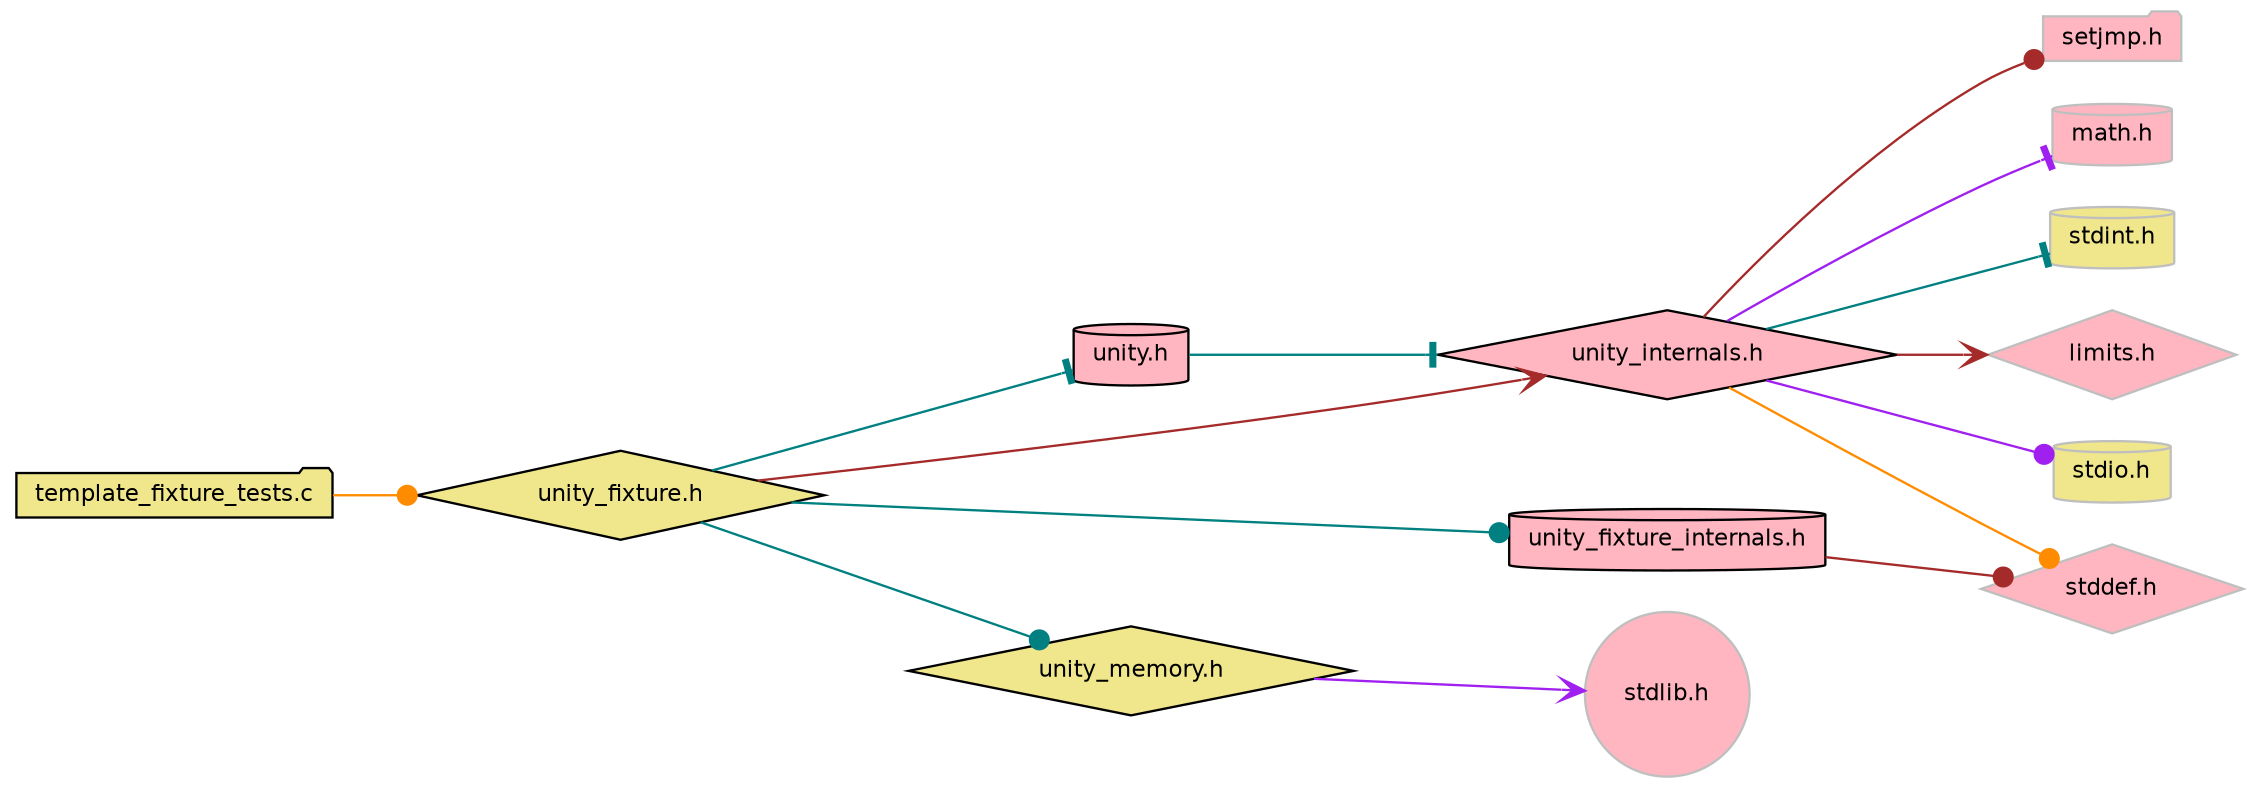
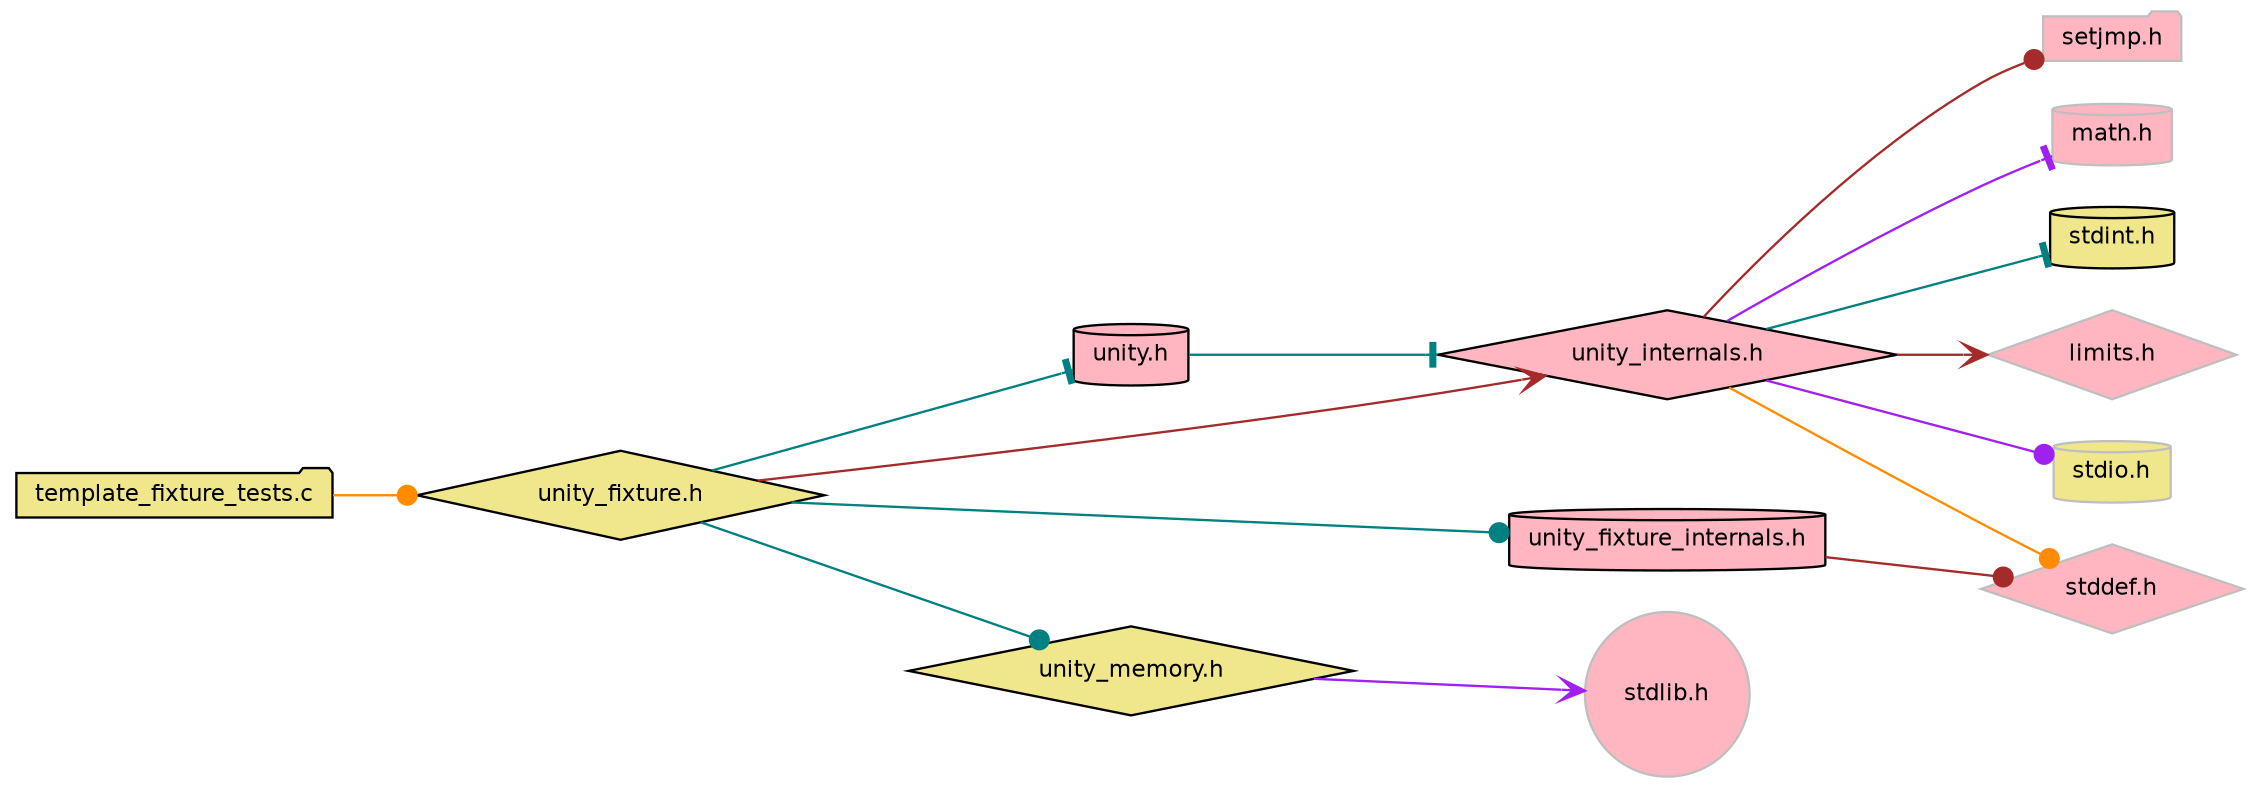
  digraph {
    rankdir=LR
    node [color=grey75 fillcolor=lightpink fontname=Helvetica fontsize=10 shape=diamond style=filled]
    edge [arrowhead=dot color=teal fontname=Helvetica fontsize=10 labelfontname=Helvetica labelfontsize=10 style=solid]
    n1 [color=black fillcolor=khaki fontcolor=black height=0.2 label="template_fixture_tests.c" shape=folder width=0.4]
    n2 [color=black fillcolor=khaki height=0.2 label="unity_fixture.h" width=0.4]
    n3 [color=black height=0.2 label="unity.h" shape=cylinder width=0.4]
    n4 [color=black height=0.2 label="unity_internals.h" width=0.4]
    n5 [color=black height=0.2 label="unity_fixture_internals.h" shape=cylinder width=0.4]
    n6 [color=black fillcolor=khaki height=0.2 label="unity_memory.h" width=0.4]
    n7 [height=0.2 label="setjmp.h" shape=folder width=0.4]
    n8 [height=0.2 label="math.h" shape=cylinder width=0.4]
    n9 [height=0.2 label="stddef.h" width=0.4]
-   n10 [fillcolor=khaki height=0.2 label="stdint.h" shape=cylinder width=0.4]
+   n10 [color=black fillcolor=khaki height=0.2 label="stdint.h" shape=cylinder width=0.4]
    n11 [height=0.2 label="limits.h" width=0.4]
    n12 [fillcolor=khaki height=0.2 label="stdio.h" shape=cylinder width=0.4]
    n13 [height=0.2 label="stdlib.h" shape=circle width=0.4]
    n1 -> n2 [color=darkorange]
    n2 -> n3 [arrowhead=tee]
    n2 -> n4 [arrowhead=vee color=brown]
    n2 -> n5
    n2 -> n6
    n3 -> n4 [arrowhead=tee]
    n4 -> n7 [color=brown]
    n4 -> n8 [arrowhead=tee color=purple]
    n4 -> n9 [color=darkorange]
    n4 -> n10 [arrowhead=tee]
    n4 -> n11 [arrowhead=vee color=brown]
    n4 -> n12 [color=purple]
    n5 -> n9 [color=brown]
    n6 -> n13 [arrowhead=vee color=purple]
  }
